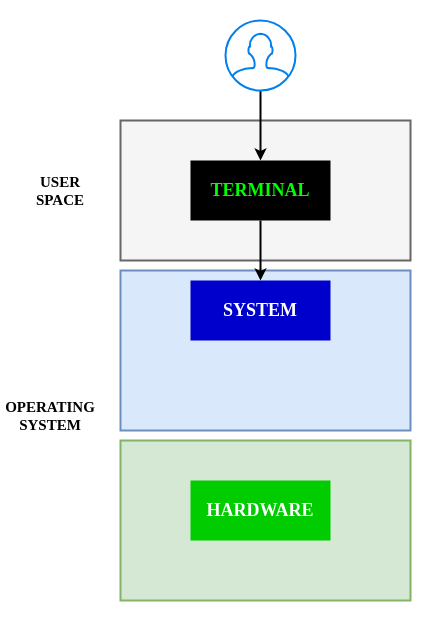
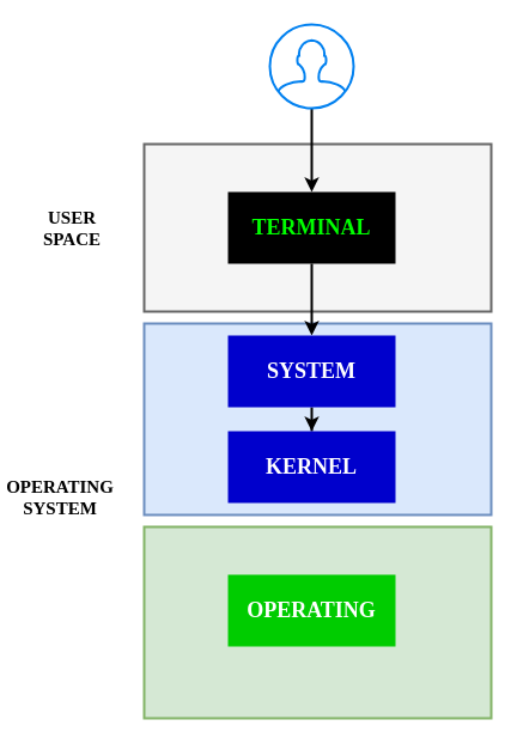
  <mxCell id="0" />
  <mxCell id="1" parent="0" />
  <mxCell id="2" value="" style="rounded=0;whiteSpace=wrap;html=1;labelBackgroundColor=none;strokeWidth=2;fontFamily=Lucida Console;fillColor=#d5e8d4;strokeColor=#82b366;" vertex="1" parent="1"><mxGeometry x="120" y="440" width="290" height="160" as="geometry" /></mxCell>
  <mxCell id="3" value="" style="rounded=0;whiteSpace=wrap;html=1;labelBackgroundColor=none;strokeWidth=2;fontFamily=Lucida Console;fillColor=#dae8fc;strokeColor=#6c8ebf;" vertex="1" parent="1"><mxGeometry x="120" y="270" width="290" height="160" as="geometry" /></mxCell>
  <mxCell id="4" value="" style="rounded=0;whiteSpace=wrap;html=1;labelBackgroundColor=none;strokeWidth=2;fontFamily=Lucida Console;fillColor=#f5f5f5;strokeColor=#666666;fontColor=#333333;" vertex="1" parent="1"><mxGeometry x="120" y="120" width="290" height="140" as="geometry" /></mxCell>
  <mxCell id="5" style="edgeStyle=orthogonalEdgeStyle;rounded=0;orthogonalLoop=1;jettySize=auto;html=1;fontFamily=Lucida Console;fontColor=#FFFFFF;strokeWidth=2;" edge="1" parent="1" source="6" target="10"><mxGeometry relative="1" as="geometry" /></mxCell>
  <mxCell id="6" value="&lt;h2&gt;&lt;font style=&quot;&quot; face=&quot;Lucida Console&quot;&gt;TERMINAL&lt;/font&gt;&lt;/h2&gt;" style="rounded=0;whiteSpace=wrap;html=1;fontStyle=1;fillColor=#000000;fontColor=#00FF00;labelBackgroundColor=#000000;strokeColor=none;strokeWidth=2;" vertex="1" parent="1"><mxGeometry x="190" y="160" width="140" height="60" as="geometry" /></mxCell>
  <mxCell id="7" style="edgeStyle=orthogonalEdgeStyle;rounded=0;orthogonalLoop=1;jettySize=auto;html=1;fontFamily=Lucida Console;fontColor=#FFFFFF;strokeWidth=2;" edge="1" parent="1" source="8" target="6"><mxGeometry relative="1" as="geometry" /></mxCell>
  <mxCell id="8" value="" style="html=1;verticalLabelPosition=bottom;align=center;labelBackgroundColor=#ffffff;verticalAlign=top;strokeWidth=2;strokeColor=#0080F0;shadow=0;dashed=0;shape=mxgraph.ios7.icons.user;" vertex="1" parent="1"><mxGeometry x="225" y="20" width="70" height="70" as="geometry" /></mxCell>
+ <mxCell id="9" style="edgeStyle=orthogonalEdgeStyle;rounded=0;orthogonalLoop=1;jettySize=auto;html=1;entryX=0.5;entryY=0;entryDx=0;entryDy=0;fontFamily=Lucida Console;fontColor=#FFFFFF;strokeWidth=2;" edge="1" parent="1" source="10" target="12"><mxGeometry relative="1" as="geometry" /></mxCell>
  <mxCell id="10" value="&lt;h2&gt;&lt;font style=&quot;&quot; face=&quot;Lucida Console&quot;&gt;SYSTEM&lt;/font&gt;&lt;/h2&gt;" style="rounded=0;whiteSpace=wrap;html=1;fontStyle=1;fillColor=#0000CC;fontColor=#FFFFFF;labelBackgroundColor=none;strokeColor=none;" vertex="1" parent="1"><mxGeometry x="190" y="280" width="140" height="60" as="geometry" /></mxCell>
- <mxCell id="11" value="&lt;h2&gt;&lt;font style=&quot;&quot; face=&quot;Lucida Console&quot;&gt;HARDWARE&lt;/font&gt;&lt;/h2&gt;" style="rounded=0;whiteSpace=wrap;html=1;fontStyle=1;fillColor=#00CC00;fontColor=#FFFFFF;labelBackgroundColor=none;strokeColor=none;" vertex="1" parent="1"><mxGeometry x="190" y="480" width="140" height="60" as="geometry" /></mxCell>
+ <mxCell id="11" value="&lt;h2&gt;&lt;font style=&quot;&quot; face=&quot;Lucida Console&quot;&gt;OPERATING&lt;/font&gt;&lt;/h2&gt;" style="rounded=0;whiteSpace=wrap;html=1;fontStyle=1;fillColor=#00CC00;fontColor=#FFFFFF;labelBackgroundColor=none;strokeColor=none;" vertex="1" parent="1"><mxGeometry x="190" y="480" width="140" height="60" as="geometry" /></mxCell>
+ <mxCell id="12" value="&lt;h2&gt;&lt;font style=&quot;&quot; face=&quot;Lucida Console&quot;&gt;KERNEL&lt;/font&gt;&lt;/h2&gt;" style="rounded=0;whiteSpace=wrap;html=1;fontStyle=1;fillColor=#0000CC;fontColor=#FFFFFF;labelBackgroundColor=none;strokeColor=none;" vertex="1" parent="1"><mxGeometry x="190" y="360" width="140" height="60" as="geometry" /></mxCell>
  <mxCell id="13" value="&lt;font size=&quot;1&quot; color=&quot;#000000&quot;&gt;&lt;b style=&quot;font-size: 15px;&quot;&gt;USER SPACE&lt;/b&gt;&lt;/font&gt;" style="text;html=1;strokeColor=none;fillColor=none;align=center;verticalAlign=middle;whiteSpace=wrap;rounded=0;labelBackgroundColor=none;strokeWidth=2;fontFamily=Lucida Console;fontColor=#FFFFFF;" vertex="1" parent="1"><mxGeometry x="30" y="175" width="60" height="30" as="geometry" /></mxCell>
  <mxCell id="14" value="&lt;font size=&quot;1&quot; color=&quot;#000000&quot;&gt;&lt;b style=&quot;font-size: 15px;&quot;&gt;OPERATING SYSTEM&lt;/b&gt;&lt;/font&gt;" style="text;html=1;strokeColor=none;fillColor=none;align=center;verticalAlign=middle;whiteSpace=wrap;rounded=0;labelBackgroundColor=none;strokeWidth=2;fontFamily=Lucida Console;fontColor=#FFFFFF;" vertex="1" parent="1"><mxGeometry x="20" y="400" width="60" height="30" as="geometry" /></mxCell>
